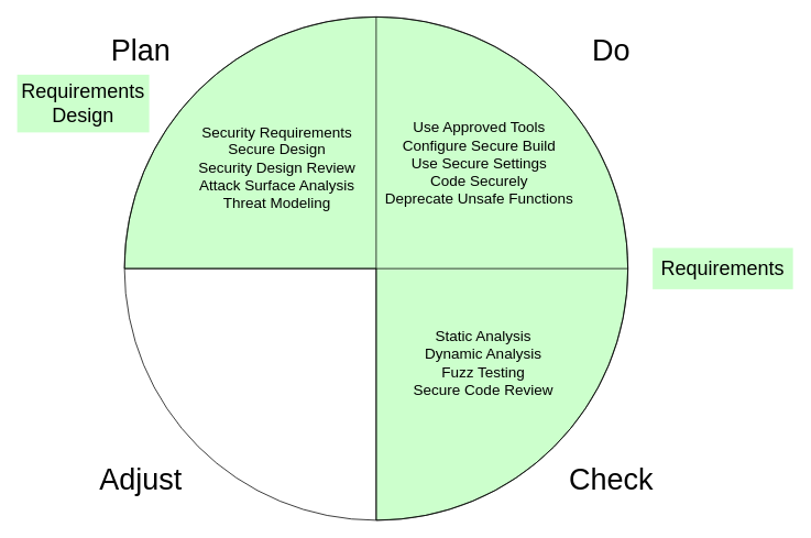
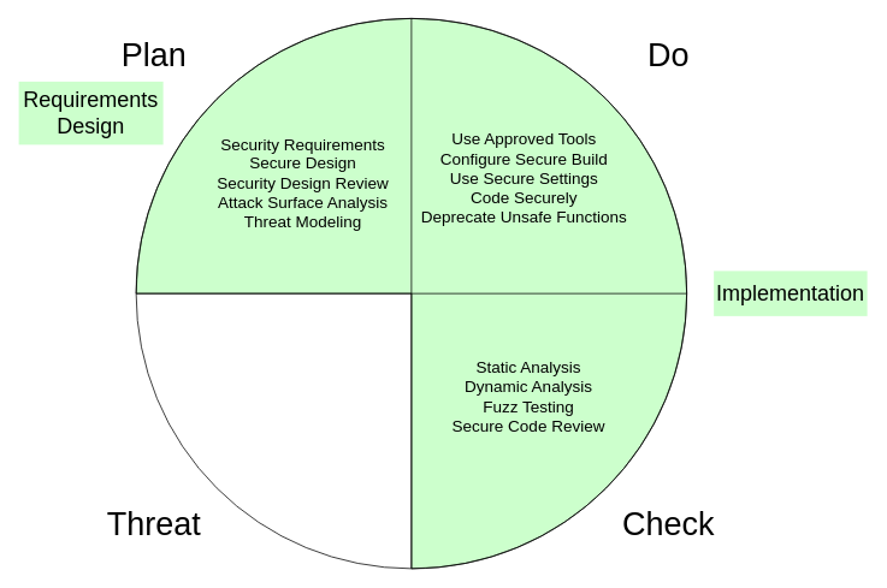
  <mxCell id="0" />
  <mxCell id="1" parent="0" />
  <mxCell id="2" value="" style="verticalLabelPosition=bottom;verticalAlign=top;html=1;shape=mxgraph.basic.pie;startAngle=0.75;endAngle=0.5;fillColor=#CCFFCC;" parent="1" vertex="1"><mxGeometry x="150" y="20" width="610" height="610" as="geometry" /></mxCell>
  <mxCell id="3" value="" style="shape=orEllipse;perimeter=ellipsePerimeter;whiteSpace=wrap;html=1;backgroundOutline=1;fillColor=none;" parent="1" vertex="1"><mxGeometry x="150" y="20" width="610" height="610" as="geometry" /></mxCell>
  <mxCell id="4" value="&lt;font style=&quot;font-size: 36px&quot;&gt;Do&lt;/font&gt;" style="text;html=1;strokeColor=none;fillColor=none;align=center;verticalAlign=middle;whiteSpace=wrap;rounded=0;" parent="1" vertex="1"><mxGeometry x="670" y="40" width="140" height="40" as="geometry" /></mxCell>
  <mxCell id="5" value="&lt;font style=&quot;font-size: 36px&quot;&gt;Check&lt;/font&gt;" style="text;html=1;strokeColor=none;fillColor=none;align=center;verticalAlign=middle;whiteSpace=wrap;rounded=0;" parent="1" vertex="1"><mxGeometry x="670" y="560" width="140" height="40" as="geometry" /></mxCell>
  <mxCell id="6" value="&lt;span style=&quot;font-size: 36px&quot;&gt;Plan&lt;/span&gt;" style="text;html=1;strokeColor=none;fillColor=none;align=center;verticalAlign=middle;whiteSpace=wrap;rounded=0;" parent="1" vertex="1"><mxGeometry x="100" y="40" width="140" height="40" as="geometry" /></mxCell>
- <mxCell id="7" value="&lt;font style=&quot;font-size: 36px&quot;&gt;Adjust&lt;/font&gt;" style="text;html=1;strokeColor=none;fillColor=none;align=center;verticalAlign=middle;whiteSpace=wrap;rounded=0;" parent="1" vertex="1"><mxGeometry x="100" y="560" width="140" height="40" as="geometry" /></mxCell>
+ <mxCell id="7" value="&lt;font style=&quot;font-size: 36px&quot;&gt;Threat&lt;/font&gt;" style="text;html=1;strokeColor=none;fillColor=none;align=center;verticalAlign=middle;whiteSpace=wrap;rounded=0;" parent="1" vertex="1"><mxGeometry x="100" y="560" width="140" height="40" as="geometry" /></mxCell>
  <mxCell id="8" value="&lt;font style=&quot;font-size: 24px&quot;&gt;Requirements&lt;br&gt;Design&lt;br&gt;&lt;/font&gt;" style="text;html=1;strokeColor=none;fillColor=#CCFFCC;align=center;verticalAlign=middle;whiteSpace=wrap;rounded=0;" parent="1" vertex="1"><mxGeometry x="20" y="90" width="160" height="70" as="geometry" /></mxCell>
- <mxCell id="9" value="&lt;font style=&quot;font-size: 24px&quot;&gt;Requirements&lt;br&gt;&lt;/font&gt;" style="text;html=1;strokeColor=none;fillColor=#CCFFCC;align=center;verticalAlign=middle;whiteSpace=wrap;rounded=0;" parent="1" vertex="1"><mxGeometry x="790" y="300" width="170" height="50" as="geometry" /></mxCell>
+ <mxCell id="9" value="&lt;font style=&quot;font-size: 24px&quot;&gt;Implementation&lt;br&gt;&lt;/font&gt;" style="text;html=1;strokeColor=none;fillColor=#CCFFCC;align=center;verticalAlign=middle;whiteSpace=wrap;rounded=0;" parent="1" vertex="1"><mxGeometry x="790" y="300" width="170" height="50" as="geometry" /></mxCell>
  <mxCell id="10" value="&lt;font&gt;&lt;font style=&quot;font-size: 18px&quot;&gt;Security Requirements&lt;br&gt;Secure Design&lt;br&gt;Security Design Review&lt;br&gt;Attack Surface Analysis&lt;br&gt;Threat Modeling&lt;/font&gt;&lt;br&gt;&lt;/font&gt;" style="text;html=1;strokeColor=none;fillColor=none;align=center;verticalAlign=middle;whiteSpace=wrap;rounded=0;" parent="1" vertex="1"><mxGeometry x="230" y="152.5" width="210" height="100" as="geometry" /></mxCell>
  <mxCell id="11" value="&lt;font&gt;&lt;font style=&quot;font-size: 18px&quot;&gt;Use Approved Tools&lt;br&gt;Configure Secure Build&lt;br&gt;Use Secure Settings&lt;br&gt;Code Securely&lt;br&gt;Deprecate Unsafe Functions&lt;br&gt;&lt;/font&gt;&lt;br&gt;&lt;/font&gt;" style="text;html=1;strokeColor=none;fillColor=none;align=center;verticalAlign=middle;whiteSpace=wrap;rounded=0;fontSize=17;" parent="1" vertex="1"><mxGeometry x="460" y="152.5" width="240" height="110" as="geometry" /></mxCell>
  <mxCell id="12" value="&lt;font&gt;&lt;span style=&quot;font-size: 18px&quot;&gt;Static Analysis&lt;/span&gt;&lt;br style=&quot;font-size: 18px&quot;&gt;&lt;span style=&quot;font-size: 18px&quot;&gt;Dynamic Analysis&lt;/span&gt;&lt;br style=&quot;font-size: 18px&quot;&gt;&lt;span style=&quot;font-size: 18px&quot;&gt;Fuzz Testing&lt;/span&gt;&lt;br style=&quot;font-size: 18px&quot;&gt;&lt;span style=&quot;font-size: 18px&quot;&gt;Secure Code Review&lt;/span&gt;&lt;br&gt;&lt;/font&gt;" style="text;html=1;strokeColor=none;fillColor=none;align=center;verticalAlign=middle;whiteSpace=wrap;rounded=0;" parent="1" vertex="1"><mxGeometry x="480" y="380" width="210" height="120" as="geometry" /></mxCell>
